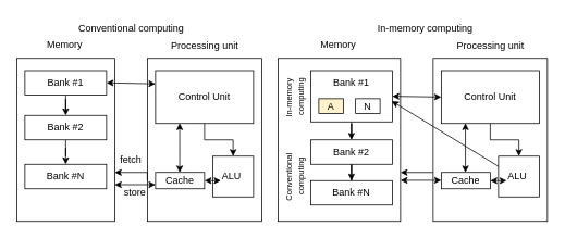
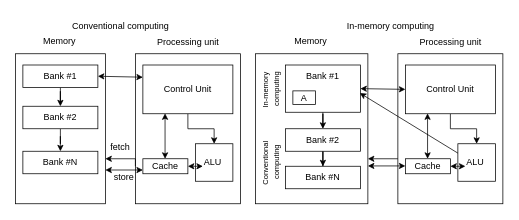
  <mxCell id="0" />
  <mxCell id="1" parent="0" />
  <mxCell id="2" value="" style="group" vertex="1" connectable="0" parent="1"><mxGeometry x="20" y="20" width="650" height="251" as="geometry" /></mxCell>
  <mxCell id="3" value="" style="rounded=0;whiteSpace=wrap;html=1;container=0;" vertex="1" parent="2"><mxGeometry x="320" y="51" width="150" height="200" as="geometry" /></mxCell>
  <mxCell id="4" value="" style="whiteSpace=wrap;html=1;rounded=0;container=0;" vertex="1" parent="2"><mxGeometry x="510" y="51" width="140" height="200" as="geometry" /></mxCell>
  <mxCell id="5" value="" style="edgeStyle=orthogonalEdgeStyle;rounded=0;orthogonalLoop=1;jettySize=auto;html=1;" edge="1" parent="2" source="6" target="8"><mxGeometry relative="1" as="geometry" /></mxCell>
  <mxCell id="6" value="" style="rounded=0;whiteSpace=wrap;html=1;container=0;" vertex="1" parent="2"><mxGeometry x="360" y="66" width="100" height="63" as="geometry" /></mxCell>
  <mxCell id="7" value="" style="edgeStyle=orthogonalEdgeStyle;rounded=0;orthogonalLoop=1;jettySize=auto;html=1;" edge="1" parent="2" source="8" target="9"><mxGeometry relative="1" as="geometry" /></mxCell>
  <mxCell id="8" value="Bank #2" style="rounded=0;whiteSpace=wrap;html=1;container=0;" vertex="1" parent="2"><mxGeometry x="360" y="151" width="100" height="30" as="geometry" /></mxCell>
  <mxCell id="9" value="Bank #N" style="rounded=0;whiteSpace=wrap;html=1;container=0;" vertex="1" parent="2"><mxGeometry x="360" y="201" width="100" height="30" as="geometry" /></mxCell>
  <mxCell id="10" value="Memory&amp;nbsp;" style="text;html=1;align=center;verticalAlign=middle;resizable=0;points=[];autosize=1;strokeColor=none;fillColor=none;container=0;" vertex="1" parent="2"><mxGeometry x="360" y="19" width="70" height="30" as="geometry" /></mxCell>
  <mxCell id="11" value="" style="edgeStyle=orthogonalEdgeStyle;rounded=0;orthogonalLoop=1;jettySize=auto;html=1;" edge="1" parent="2" source="12" target="13"><mxGeometry relative="1" as="geometry" /></mxCell>
  <mxCell id="12" value="Control Unit" style="rounded=0;whiteSpace=wrap;html=1;container=0;" vertex="1" parent="2"><mxGeometry x="520" y="66" width="120" height="65" as="geometry" /></mxCell>
  <mxCell id="13" value="ALU&amp;nbsp;" style="rounded=0;whiteSpace=wrap;html=1;container=0;" vertex="1" parent="2"><mxGeometry x="590" y="171" width="50" height="50" as="geometry" /></mxCell>
  <mxCell id="14" value="Cache" style="rounded=0;whiteSpace=wrap;html=1;container=0;" vertex="1" parent="2"><mxGeometry x="520" y="191" width="60" height="20" as="geometry" /></mxCell>
  <mxCell id="15" value="" style="shape=flexArrow;endArrow=classic;startArrow=classic;html=1;rounded=0;width=0;exitX=1;exitY=0.25;exitDx=0;exitDy=0;endSize=5.725;startWidth=36.667;startSize=5.725;entryX=0;entryY=0.25;entryDx=0;entryDy=0;fontStyle=4" edge="1" parent="2" source="3" target="4"><mxGeometry width="100" height="100" relative="1" as="geometry"><mxPoint x="460" y="96" as="sourcePoint" /><mxPoint x="500" y="101" as="targetPoint" /></mxGeometry></mxCell>
  <mxCell id="16" value="" style="endArrow=classic;startArrow=classic;html=1;rounded=0;exitX=1;exitY=0.5;exitDx=0;exitDy=0;entryX=0;entryY=0.5;entryDx=0;entryDy=0;" edge="1" parent="2" source="6" target="12"><mxGeometry width="50" height="50" relative="1" as="geometry"><mxPoint x="470" y="81" as="sourcePoint" /><mxPoint x="510" y="94" as="targetPoint" /></mxGeometry></mxCell>
  <mxCell id="17" value="Processing unit" style="text;html=1;align=center;verticalAlign=middle;resizable=0;points=[];autosize=1;strokeColor=none;fillColor=none;container=0;" vertex="1" parent="2"><mxGeometry x="525" y="21" width="110" height="30" as="geometry" /></mxCell>
  <mxCell id="18" value="In-memory computing" style="text;html=1;align=center;verticalAlign=middle;resizable=0;points=[];autosize=1;strokeColor=none;fillColor=none;container=0;" vertex="1" parent="2"><mxGeometry x="430" width="140" height="30" as="geometry" /></mxCell>
  <mxCell id="19" value="" style="endArrow=classic;startArrow=classic;html=1;rounded=0;exitX=1;exitY=0.5;exitDx=0;exitDy=0;" edge="1" parent="2" source="14"><mxGeometry width="50" height="50" relative="1" as="geometry"><mxPoint x="550" y="241" as="sourcePoint" /><mxPoint x="600" y="201" as="targetPoint" /></mxGeometry></mxCell>
  <mxCell id="20" value="" style="endArrow=classic;startArrow=classic;html=1;rounded=0;exitX=0.667;exitY=0.025;exitDx=0;exitDy=0;exitPerimeter=0;" edge="1" parent="2"><mxGeometry width="50" height="50" relative="1" as="geometry"><mxPoint x="549.6" y="191" as="sourcePoint" /><mxPoint x="549.58" y="130.5" as="targetPoint" /></mxGeometry></mxCell>
- <mxCell id="21" value="A" style="rounded=0;whiteSpace=wrap;html=1;container=0;fillColor=#fff2cc;" vertex="1" parent="2"><mxGeometry x="370" y="100.5" width="30" height="18" as="geometry" /></mxCell>
- <mxCell id="22" value="N" style="rounded=0;whiteSpace=wrap;html=1;container=0;" vertex="1" parent="2"><mxGeometry x="415" y="100.5" width="30" height="18" as="geometry" /></mxCell>
+ <mxCell id="21" value="A" style="rounded=0;whiteSpace=wrap;html=1;container=0;" vertex="1" parent="2"><mxGeometry x="370" y="100.5" width="30" height="18" as="geometry" /></mxCell>
  <mxCell id="23" value="" style="endArrow=classic;html=1;rounded=0;exitX=0;exitY=0.25;exitDx=0;exitDy=0;entryX=0.993;entryY=0.595;entryDx=0;entryDy=0;entryPerimeter=0;" edge="1" parent="2" source="13" target="6"><mxGeometry width="50" height="50" relative="1" as="geometry"><mxPoint x="270" y="221" as="sourcePoint" /><mxPoint x="320" y="171" as="targetPoint" /></mxGeometry></mxCell>
  <mxCell id="24" value="" style="endArrow=classic;startArrow=classic;html=1;rounded=0;entryX=0;entryY=0.75;entryDx=0;entryDy=0;" edge="1" parent="2"><mxGeometry width="50" height="50" relative="1" as="geometry"><mxPoint x="470" y="200.58" as="sourcePoint" /><mxPoint x="520" y="200.58" as="targetPoint" /></mxGeometry></mxCell>
  <mxCell id="25" value="" style="endArrow=classic;html=1;rounded=0;" edge="1" parent="2"><mxGeometry width="50" height="50" relative="1" as="geometry"><mxPoint x="510" y="191" as="sourcePoint" /><mxPoint x="470" y="191" as="targetPoint" /></mxGeometry></mxCell>
  <mxCell id="26" value="&lt;font style=&quot;font-size: 10px;&quot;&gt;In-memory&amp;nbsp;&lt;/font&gt;&lt;div&gt;&lt;font style=&quot;font-size: 10px;&quot;&gt;computing&lt;/font&gt;&lt;/div&gt;" style="text;html=1;align=center;verticalAlign=middle;resizable=0;points=[];autosize=1;strokeColor=none;fillColor=none;rotation=270;container=0;" vertex="1" parent="2"><mxGeometry x="305" y="78.5" width="70" height="40" as="geometry" /></mxCell>
  <mxCell id="27" value="&lt;font style=&quot;font-size: 10px;&quot;&gt;Conventional&amp;nbsp;&lt;/font&gt;&lt;div&gt;&lt;font style=&quot;font-size: 10px;&quot;&gt;computing&lt;/font&gt;&lt;/div&gt;" style="text;html=1;align=center;verticalAlign=middle;resizable=0;points=[];autosize=1;strokeColor=none;fillColor=none;rotation=270;container=0;" vertex="1" parent="2"><mxGeometry x="300" y="176" width="80" height="40" as="geometry" /></mxCell>
  <mxCell id="28" value="Bank #1" style="text;html=1;align=center;verticalAlign=middle;whiteSpace=wrap;rounded=0;container=0;" vertex="1" parent="2"><mxGeometry x="380" y="66" width="60" height="30" as="geometry" /></mxCell>
  <mxCell id="29" value="" style="rounded=0;whiteSpace=wrap;html=1;container=0;" vertex="1" parent="2"><mxGeometry y="51" width="120" height="200" as="geometry" /></mxCell>
  <mxCell id="30" value="" style="whiteSpace=wrap;html=1;rounded=0;container=0;" vertex="1" parent="2"><mxGeometry x="160" y="51" width="140" height="200" as="geometry" /></mxCell>
  <mxCell id="31" value="" style="edgeStyle=orthogonalEdgeStyle;rounded=0;orthogonalLoop=1;jettySize=auto;html=1;" edge="1" parent="2" source="32" target="34"><mxGeometry relative="1" as="geometry" /></mxCell>
  <mxCell id="32" value="Bank #1" style="rounded=0;whiteSpace=wrap;html=1;container=0;" vertex="1" parent="2"><mxGeometry x="10" y="66" width="100" height="30" as="geometry" /></mxCell>
  <mxCell id="33" value="" style="edgeStyle=orthogonalEdgeStyle;rounded=0;orthogonalLoop=1;jettySize=auto;html=1;" edge="1" parent="2" source="34" target="35"><mxGeometry relative="1" as="geometry" /></mxCell>
  <mxCell id="34" value="Bank #2" style="rounded=0;whiteSpace=wrap;html=1;container=0;" vertex="1" parent="2"><mxGeometry x="10" y="121" width="100" height="30" as="geometry" /></mxCell>
  <mxCell id="35" value="Bank #N" style="rounded=0;whiteSpace=wrap;html=1;container=0;" vertex="1" parent="2"><mxGeometry x="10" y="181" width="100" height="30" as="geometry" /></mxCell>
  <mxCell id="36" value="Memory&amp;nbsp;" style="text;html=1;align=center;verticalAlign=middle;resizable=0;points=[];autosize=1;strokeColor=none;fillColor=none;container=0;" vertex="1" parent="2"><mxGeometry x="25" y="19" width="70" height="30" as="geometry" /></mxCell>
  <mxCell id="37" value="" style="edgeStyle=orthogonalEdgeStyle;rounded=0;orthogonalLoop=1;jettySize=auto;html=1;" edge="1" parent="2" source="38" target="39"><mxGeometry relative="1" as="geometry" /></mxCell>
  <mxCell id="38" value="Control Unit" style="rounded=0;whiteSpace=wrap;html=1;container=0;" vertex="1" parent="2"><mxGeometry x="170" y="66" width="120" height="65" as="geometry" /></mxCell>
  <mxCell id="39" value="ALU&amp;nbsp;" style="rounded=0;whiteSpace=wrap;html=1;container=0;" vertex="1" parent="2"><mxGeometry x="240" y="171" width="50" height="50" as="geometry" /></mxCell>
  <mxCell id="40" value="Cache" style="rounded=0;whiteSpace=wrap;html=1;container=0;" vertex="1" parent="2"><mxGeometry x="170" y="191" width="60" height="20" as="geometry" /></mxCell>
  <mxCell id="41" style="edgeStyle=orthogonalEdgeStyle;rounded=0;orthogonalLoop=1;jettySize=auto;html=1;" edge="1" parent="2" target="29"><mxGeometry relative="1" as="geometry"><mxPoint x="150" y="201" as="targetPoint" /><mxPoint x="160" y="201" as="sourcePoint" /><Array as="points"><mxPoint x="160" y="191" /></Array></mxGeometry></mxCell>
  <mxCell id="42" value="" style="shape=flexArrow;endArrow=classic;startArrow=classic;html=1;rounded=0;width=0;exitX=1;exitY=0.25;exitDx=0;exitDy=0;endSize=5.725;startWidth=36.667;startSize=5.725;entryX=0;entryY=0.25;entryDx=0;entryDy=0;fontStyle=4" edge="1" parent="2" source="29" target="30"><mxGeometry width="100" height="100" relative="1" as="geometry"><mxPoint x="110" y="96" as="sourcePoint" /><mxPoint x="150" y="101" as="targetPoint" /></mxGeometry></mxCell>
  <mxCell id="43" value="" style="endArrow=classic;startArrow=classic;html=1;rounded=0;exitX=1;exitY=0.5;exitDx=0;exitDy=0;entryX=0;entryY=0.25;entryDx=0;entryDy=0;" edge="1" parent="2" source="32" target="38"><mxGeometry width="50" height="50" relative="1" as="geometry"><mxPoint x="120" y="81" as="sourcePoint" /><mxPoint x="160" y="94" as="targetPoint" /></mxGeometry></mxCell>
  <mxCell id="44" value="Processing unit" style="text;html=1;align=center;verticalAlign=middle;resizable=0;points=[];autosize=1;strokeColor=none;fillColor=none;container=0;" vertex="1" parent="2"><mxGeometry x="175" y="21" width="110" height="30" as="geometry" /></mxCell>
  <mxCell id="45" value="Conventional computing" style="text;html=1;align=center;verticalAlign=middle;resizable=0;points=[];autosize=1;strokeColor=none;fillColor=none;container=0;" vertex="1" parent="2"><mxGeometry x="65" width="150" height="30" as="geometry" /></mxCell>
  <mxCell id="46" value="" style="endArrow=classic;startArrow=classic;html=1;rounded=0;exitX=1;exitY=0.5;exitDx=0;exitDy=0;" edge="1" parent="2" source="40"><mxGeometry width="50" height="50" relative="1" as="geometry"><mxPoint x="200" y="241" as="sourcePoint" /><mxPoint x="250" y="201" as="targetPoint" /></mxGeometry></mxCell>
  <mxCell id="47" value="" style="endArrow=classic;startArrow=classic;html=1;rounded=0;exitX=0.667;exitY=0.025;exitDx=0;exitDy=0;exitPerimeter=0;" edge="1" parent="2"><mxGeometry width="50" height="50" relative="1" as="geometry"><mxPoint x="199.6" y="191" as="sourcePoint" /><mxPoint x="199.58" y="130.5" as="targetPoint" /></mxGeometry></mxCell>
  <mxCell id="48" value="" style="endArrow=classic;startArrow=classic;html=1;rounded=0;entryX=0;entryY=0.75;entryDx=0;entryDy=0;" edge="1" parent="2" target="40"><mxGeometry width="50" height="50" relative="1" as="geometry"><mxPoint x="120" y="206" as="sourcePoint" /><mxPoint x="160" y="211" as="targetPoint" /></mxGeometry></mxCell>
  <mxCell id="49" value="fetch" style="text;html=1;align=center;verticalAlign=middle;whiteSpace=wrap;rounded=0;container=0;" vertex="1" parent="2"><mxGeometry x="110" y="161" width="60" height="30" as="geometry" /></mxCell>
  <mxCell id="50" value="store" style="text;html=1;align=center;verticalAlign=middle;whiteSpace=wrap;rounded=0;container=0;" vertex="1" parent="2"><mxGeometry x="115" y="201" width="60" height="30" as="geometry" /></mxCell>
